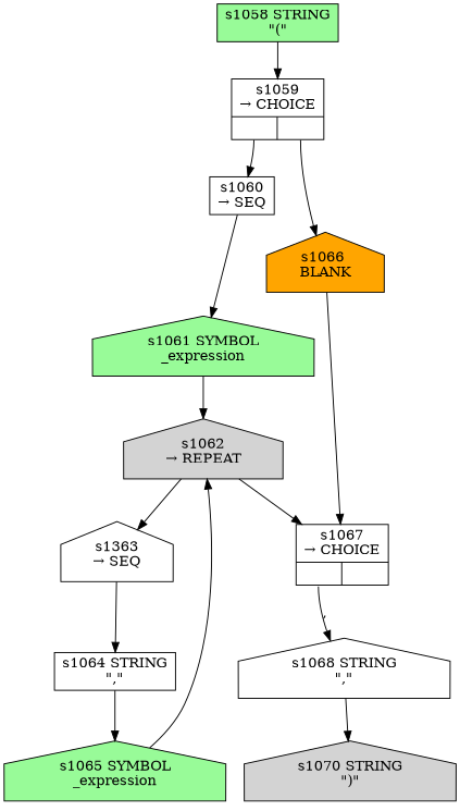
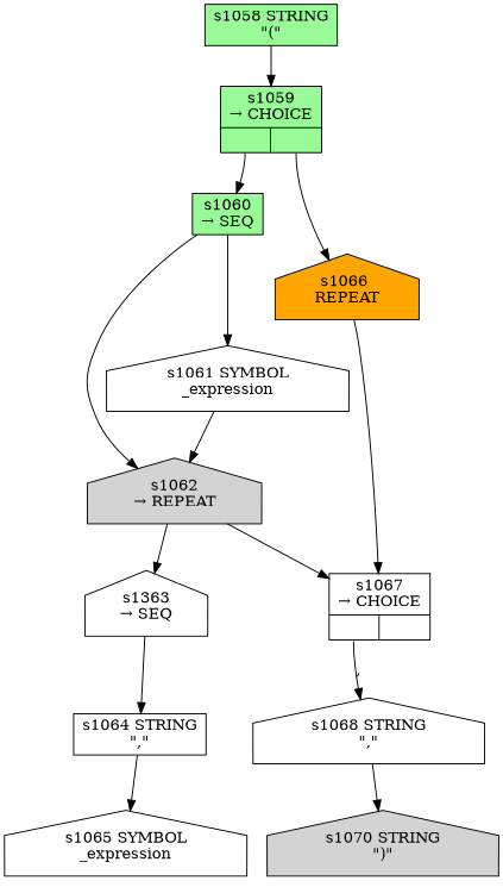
  digraph {
    rankdir=TB
    node [fillcolor=white shape=house style=filled]
    n1 [fillcolor=palegreen label="s1058 STRING\n\"(\"" shape=box]
-   n2 [fixedsize=false label="{s1059\n&rarr; CHOICE|{<p0>|<p1>}}" peripheries=1 shape=record]
-   n3 [fixedsize=false label="s1060\n&rarr; SEQ" peripheries=1 shape=box]
-   n4 [fillcolor=orange label="s1066 \nBLANK"]
-   n5 [fillcolor=palegreen label="s1061 SYMBOL\n_expression"]
+   n2 [fillcolor=palegreen fixedsize=false label="{s1059\n&rarr; CHOICE|{<p0>|<p1>}}" peripheries=1 shape=record]
+   n3 [fillcolor=palegreen fixedsize=false label="s1060\n&rarr; SEQ" peripheries=1 shape=box]
+   n4 [fillcolor=orange label="s1066 \nREPEAT"]
+   n5 [label="s1061 SYMBOL\n_expression"]
    n6 [fixedsize=false label="{s1067\n&rarr; CHOICE|{<p0>|<p1>}}" peripheries=1 shape=record]
    n7 [fillcolor=lightgrey fixedsize=false label="s1062\n&rarr; REPEAT" peripheries=1]
    n8 [fixedsize=false label="s1363\n&rarr; SEQ" peripheries=1]
    n9 [label="s1064 STRING\n\",\"" shape=box]
    n10 [label="s1068 STRING\n\",\""]
-   n11 [fillcolor=palegreen label="s1065 SYMBOL\n_expression"]
+   n11 [label="s1065 SYMBOL\n_expression"]
    n12 [fillcolor=lightgrey label="s1070 STRING\n\")\""]
    n1 -> n2
    n2 -> n3 [tailport=p0]
    n2 -> n4 [tailport=p1]
    n3 -> n5
    n4 -> n6
    n5 -> n7
    n6 -> n10 [label="," tailport=p0]
    n7 -> n6
    n7 -> n8
    n8 -> n9
    n9 -> n11
    n10 -> n12
-   n11 -> n7
+   n3 -> n7
  }
